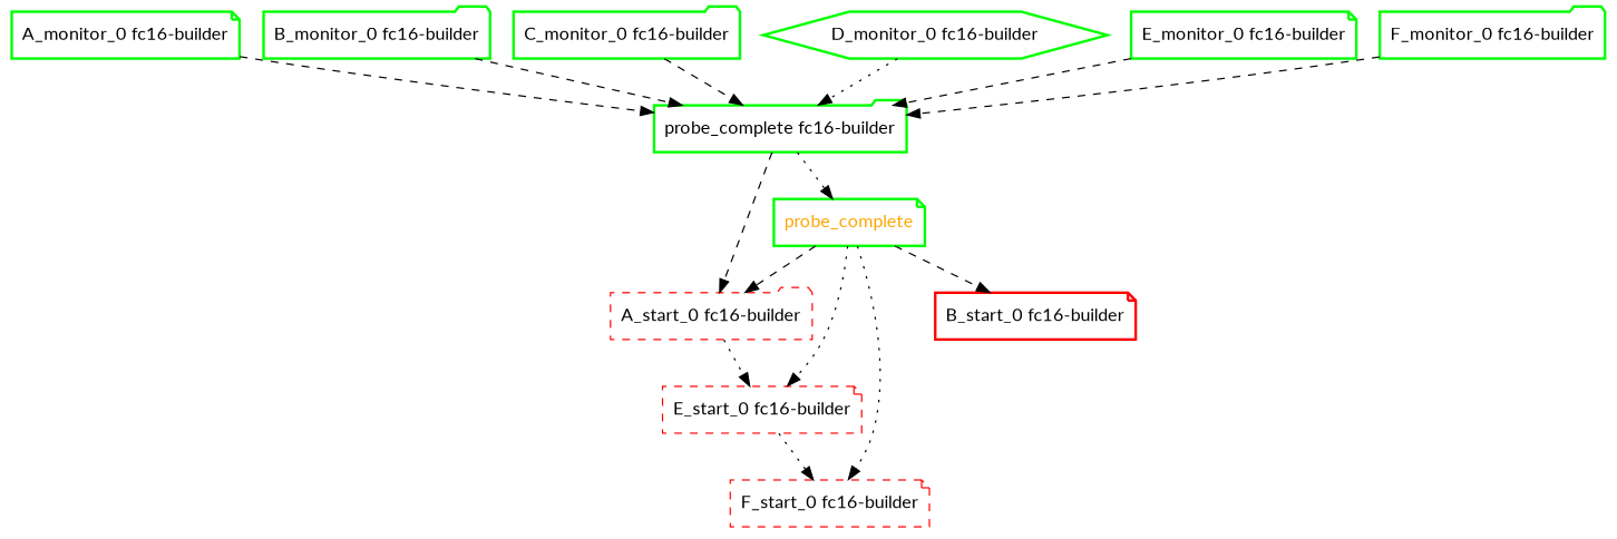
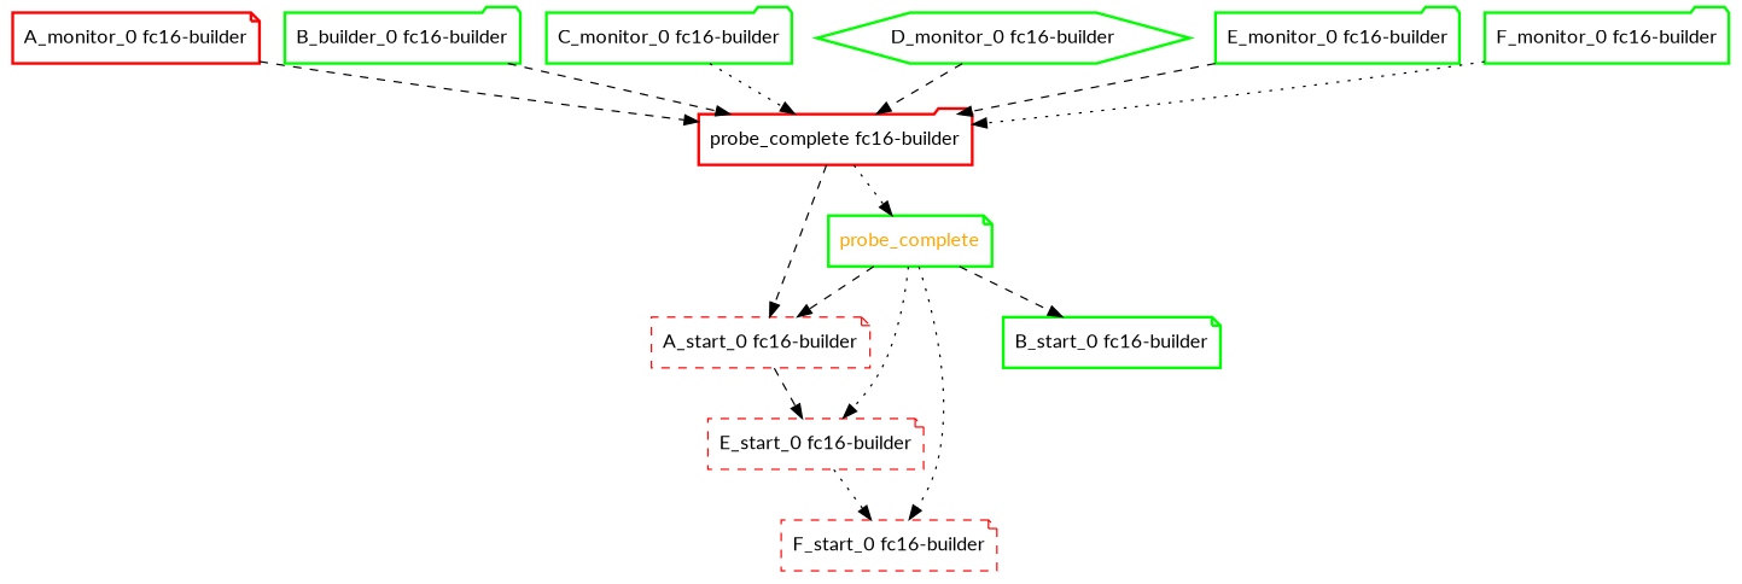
  digraph {
    fontname=Lato
    node [color=green fontcolor=black fontname=Lato shape=note style=bold]
    edge [fontname=Lato style=dashed]
-   "A_monitor_0 fc16-builder"
-   "probe_complete fc16-builder" [shape=folder]
+   "A_monitor_0 fc16-builder" [color=red]
+   "probe_complete fc16-builder" [color=red shape=folder]
    probe_complete [fontcolor=orange]
-   "A_start_0 fc16-builder" [color=red shape=folder style=dashed]
+   "A_start_0 fc16-builder" [color=red style=dashed]
    "E_start_0 fc16-builder" [color=red style=dashed]
    "F_start_0 fc16-builder" [color=red style=dashed]
-   "B_start_0 fc16-builder" [color=red]
-   "B_monitor_0 fc16-builder" [shape=folder]
+   "B_start_0 fc16-builder"
+   "B_monitor_0 fc16-builder" [shape=folder label="B_builder_0 fc16-builder"]
    "C_monitor_0 fc16-builder" [shape=folder]
    "D_monitor_0 fc16-builder" [shape=hexagon]
-   "E_monitor_0 fc16-builder"
+   "E_monitor_0 fc16-builder" [shape=folder]
    "F_monitor_0 fc16-builder" [shape=folder]
    "A_monitor_0 fc16-builder" -> "probe_complete fc16-builder"
    "probe_complete fc16-builder" -> probe_complete [style=dotted]
    "probe_complete fc16-builder" -> "A_start_0 fc16-builder"
    probe_complete -> "A_start_0 fc16-builder"
    probe_complete -> "E_start_0 fc16-builder" [style=dotted]
    probe_complete -> "F_start_0 fc16-builder" [style=dotted]
    probe_complete -> "B_start_0 fc16-builder"
-   "A_start_0 fc16-builder" -> "E_start_0 fc16-builder" [style=dotted]
+   "A_start_0 fc16-builder" -> "E_start_0 fc16-builder"
    "E_start_0 fc16-builder" -> "F_start_0 fc16-builder" [style=dotted]
    "B_monitor_0 fc16-builder" -> "probe_complete fc16-builder"
-   "C_monitor_0 fc16-builder" -> "probe_complete fc16-builder"
-   "D_monitor_0 fc16-builder" -> "probe_complete fc16-builder" [style=dotted]
+   "C_monitor_0 fc16-builder" -> "probe_complete fc16-builder" [style=dotted]
+   "D_monitor_0 fc16-builder" -> "probe_complete fc16-builder"
    "E_monitor_0 fc16-builder" -> "probe_complete fc16-builder"
-   "F_monitor_0 fc16-builder" -> "probe_complete fc16-builder"
+   "F_monitor_0 fc16-builder" -> "probe_complete fc16-builder" [style=dotted]
  }
